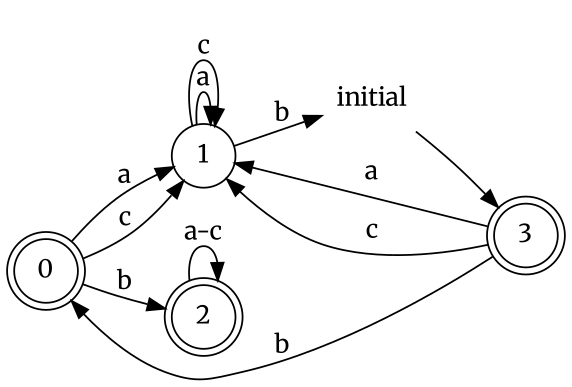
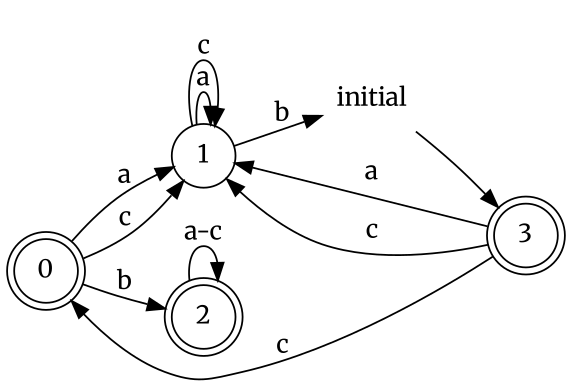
  digraph {
    fontname=Merriweather
    rankdir=LR
    node [fontname=Merriweather shape=doublecircle]
    edge [fontname=Merriweather]
    0
    1 [shape=circle]
    2
    initial [shape=plaintext]
    3
    0 -> 1 [label=a]
    0 -> 1 [label=c]
    0 -> 2 [label=b]
    1 -> 1 [label=a]
    1 -> 1 [label=c]
    1 -> initial [label=b]
    2 -> 2 [label="a-c"]
    initial -> 3
-   3 -> 0 [label=b]
+   3 -> 0 [label=c]
    3 -> 1 [label=a]
    3 -> 1 [label=c]
  }
